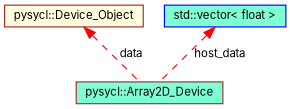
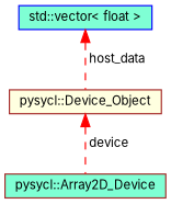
  digraph {
    fontname=Inter
    node [color=brown fillcolor=aquamarine fontname=Inter fontsize=10 shape=record style=filled]
    edge [color=red dir=back fontname=Inter fontsize=10 labelfontname=Helvetica labelfontsize=10 style=dashed]
    n1 [fontcolor=black height=0.2 label="pysycl::Array2D_Device" width=0.4]
    n2 [fillcolor=lightyellow height=0.2 label="pysycl::Device_Object" width=0.4]
    n3 [color=blue height=0.2 label="std::vector\< float \>" width=0.4]
-   n2 -> n1 [label=" data"]
-   n3 -> n1 [label=" host_data"]
+   n2 -> n1 [label=" device"]
+   n3 -> n2 [label=" host_data"]
  }
